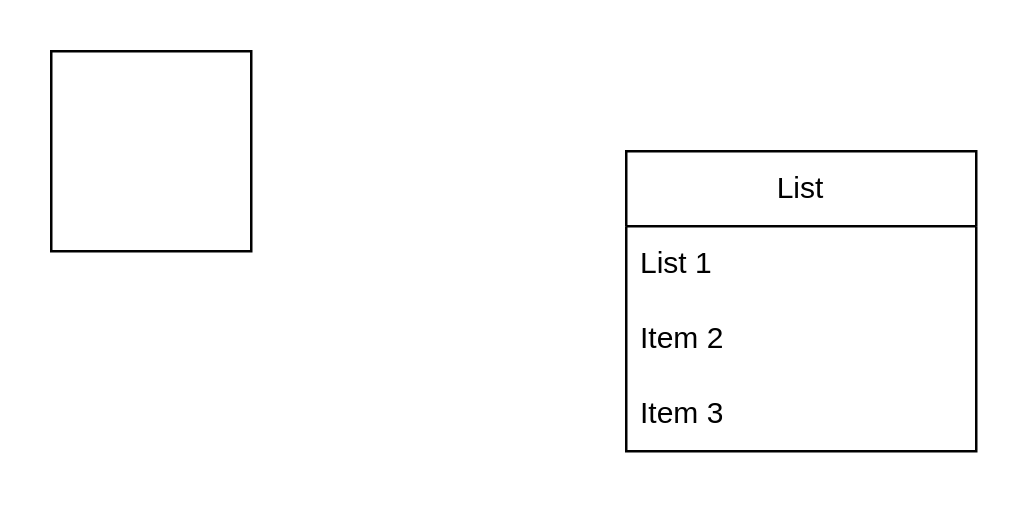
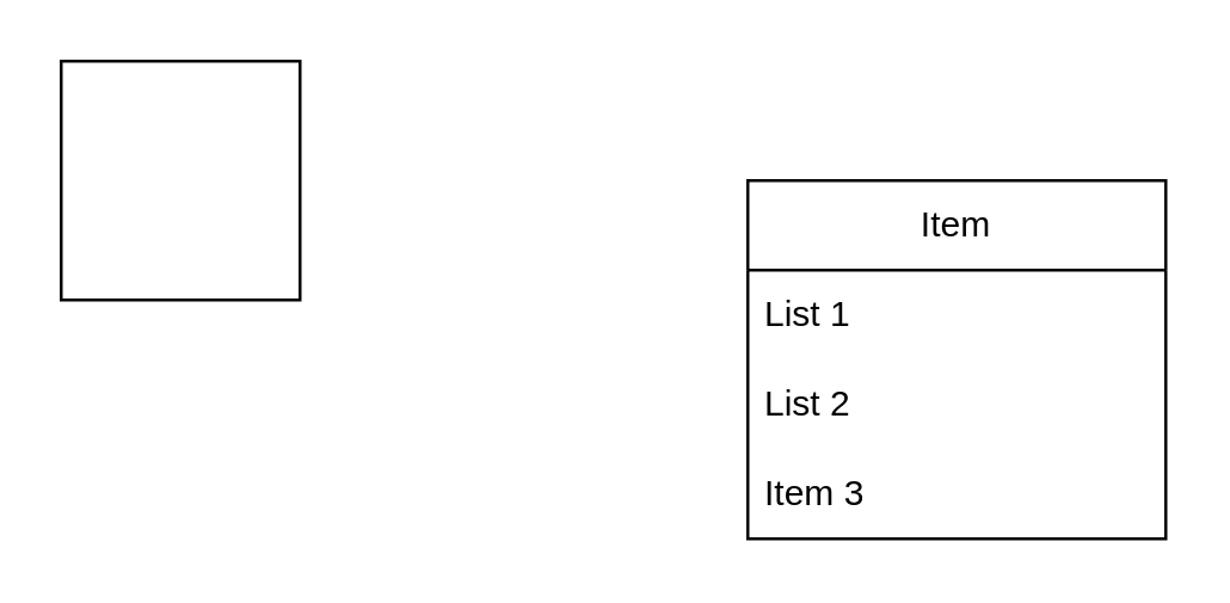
  <mxCell id="0" />
  <mxCell id="1" parent="0" />
  <mxCell id="2" value="" style="whiteSpace=wrap;html=1;aspect=fixed;" vertex="1" parent="1"><mxGeometry x="20" y="20" width="80" height="80" as="geometry" /></mxCell>
- <mxCell id="3" value="List" style="swimlane;fontStyle=0;childLayout=stackLayout;horizontal=1;startSize=30;horizontalStack=0;resizeParent=1;resizeParentMax=0;resizeLast=0;collapsible=1;marginBottom=0;whiteSpace=wrap;html=1;" vertex="1" parent="1"><mxGeometry x="250" y="60" width="140" height="120" as="geometry" /></mxCell>
+ <mxCell id="3" value="Item" style="swimlane;fontStyle=0;childLayout=stackLayout;horizontal=1;startSize=30;horizontalStack=0;resizeParent=1;resizeParentMax=0;resizeLast=0;collapsible=1;marginBottom=0;whiteSpace=wrap;html=1;" vertex="1" parent="1"><mxGeometry x="250" y="60" width="140" height="120" as="geometry" /></mxCell>
  <mxCell id="4" value="List 1" style="text;strokeColor=none;fillColor=none;align=left;verticalAlign=middle;spacingLeft=4;spacingRight=4;overflow=hidden;points=[[0,0.5],[1,0.5]];portConstraint=eastwest;rotatable=0;whiteSpace=wrap;html=1;" vertex="1" parent="3"><mxGeometry y="30" width="140" height="30" as="geometry" /></mxCell>
- <mxCell id="5" value="Item 2" style="text;strokeColor=none;fillColor=none;align=left;verticalAlign=middle;spacingLeft=4;spacingRight=4;overflow=hidden;points=[[0,0.5],[1,0.5]];portConstraint=eastwest;rotatable=0;whiteSpace=wrap;html=1;" vertex="1" parent="3"><mxGeometry y="60" width="140" height="30" as="geometry" /></mxCell>
+ <mxCell id="5" value="List 2" style="text;strokeColor=none;fillColor=none;align=left;verticalAlign=middle;spacingLeft=4;spacingRight=4;overflow=hidden;points=[[0,0.5],[1,0.5]];portConstraint=eastwest;rotatable=0;whiteSpace=wrap;html=1;" vertex="1" parent="3"><mxGeometry y="60" width="140" height="30" as="geometry" /></mxCell>
  <mxCell id="6" value="Item 3" style="text;strokeColor=none;fillColor=none;align=left;verticalAlign=middle;spacingLeft=4;spacingRight=4;overflow=hidden;points=[[0,0.5],[1,0.5]];portConstraint=eastwest;rotatable=0;whiteSpace=wrap;html=1;" vertex="1" parent="3"><mxGeometry y="90" width="140" height="30" as="geometry" /></mxCell>
